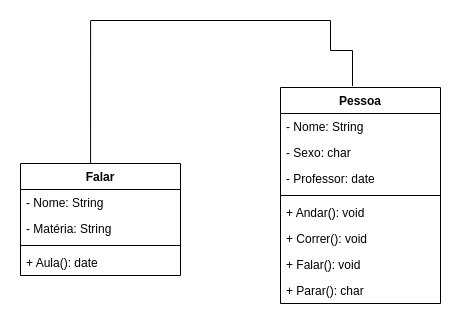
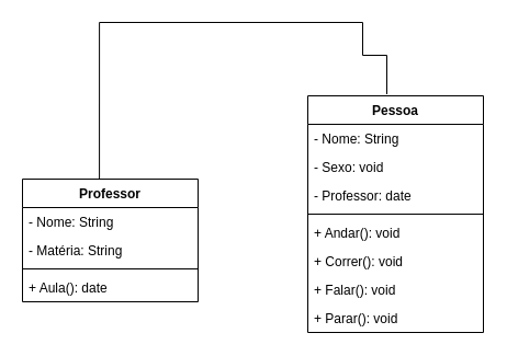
  <mxCell id="0" />
  <mxCell id="1" parent="0" />
- <mxCell id="2" value="Falar" style="swimlane;fontStyle=1;align=center;verticalAlign=top;childLayout=stackLayout;horizontal=1;startSize=26;horizontalStack=0;resizeParent=1;resizeParentMax=0;resizeLast=0;collapsible=1;marginBottom=0;" vertex="1" parent="1"><mxGeometry x="20" y="163" width="160" height="112" as="geometry" /></mxCell>
+ <mxCell id="2" value="Professor" style="swimlane;fontStyle=1;align=center;verticalAlign=top;childLayout=stackLayout;horizontal=1;startSize=26;horizontalStack=0;resizeParent=1;resizeParentMax=0;resizeLast=0;collapsible=1;marginBottom=0;" vertex="1" parent="1"><mxGeometry x="20" y="163" width="160" height="112" as="geometry" /></mxCell>
  <mxCell id="3" value="- Nome: String" style="text;strokeColor=none;fillColor=none;align=left;verticalAlign=top;spacingLeft=4;spacingRight=4;overflow=hidden;rotatable=0;points=[[0,0.5],[1,0.5]];portConstraint=eastwest;" vertex="1" parent="2"><mxGeometry y="26" width="160" height="26" as="geometry" /></mxCell>
  <mxCell id="4" value="- Matéria: String" style="text;strokeColor=none;fillColor=none;align=left;verticalAlign=top;spacingLeft=4;spacingRight=4;overflow=hidden;rotatable=0;points=[[0,0.5],[1,0.5]];portConstraint=eastwest;" vertex="1" parent="2"><mxGeometry y="52" width="160" height="26" as="geometry" /></mxCell>
  <mxCell id="5" value="" style="line;strokeWidth=1;fillColor=none;align=left;verticalAlign=middle;spacingTop=-1;spacingLeft=3;spacingRight=3;rotatable=0;labelPosition=right;points=[];portConstraint=eastwest;strokeColor=inherit;" vertex="1" parent="2"><mxGeometry y="78" width="160" height="8" as="geometry" /></mxCell>
  <mxCell id="6" value="+ Aula(): date" style="text;strokeColor=none;fillColor=none;align=left;verticalAlign=top;spacingLeft=4;spacingRight=4;overflow=hidden;rotatable=0;points=[[0,0.5],[1,0.5]];portConstraint=eastwest;" vertex="1" parent="2"><mxGeometry y="86" width="160" height="26" as="geometry" /></mxCell>
  <mxCell id="7" style="edgeStyle=orthogonalEdgeStyle;rounded=0;orthogonalLoop=1;jettySize=auto;html=1;exitX=0.45;exitY=-0.007;exitDx=0;exitDy=0;exitPerimeter=0;entryX=0.438;entryY=0;entryDx=0;entryDy=0;entryPerimeter=0;endArrow=none;" edge="1" parent="1" source="8" target="2"><mxGeometry relative="1" as="geometry"><mxPoint x="90" y="80" as="targetPoint" /><mxPoint x="320" y="60" as="sourcePoint" /><Array as="points"><mxPoint x="352" y="50" /><mxPoint x="330" y="50" /><mxPoint x="330" y="20" /><mxPoint x="90" y="20" /></Array></mxGeometry></mxCell>
  <mxCell id="8" value="Pessoa" style="swimlane;fontStyle=1;align=center;verticalAlign=top;childLayout=stackLayout;horizontal=1;startSize=26;horizontalStack=0;resizeParent=1;resizeParentMax=0;resizeLast=0;collapsible=1;marginBottom=0;" vertex="1" parent="1"><mxGeometry x="280" y="87" width="160" height="216" as="geometry" /></mxCell>
  <mxCell id="9" value="- Nome: String" style="text;strokeColor=none;fillColor=none;align=left;verticalAlign=top;spacingLeft=4;spacingRight=4;overflow=hidden;rotatable=0;points=[[0,0.5],[1,0.5]];portConstraint=eastwest;" vertex="1" parent="8"><mxGeometry y="26" width="160" height="26" as="geometry" /></mxCell>
- <mxCell id="10" value="- Sexo: char" style="text;strokeColor=none;fillColor=none;align=left;verticalAlign=top;spacingLeft=4;spacingRight=4;overflow=hidden;rotatable=0;points=[[0,0.5],[1,0.5]];portConstraint=eastwest;" vertex="1" parent="8"><mxGeometry y="52" width="160" height="26" as="geometry" /></mxCell>
+ <mxCell id="10" value="- Sexo: void" style="text;strokeColor=none;fillColor=none;align=left;verticalAlign=top;spacingLeft=4;spacingRight=4;overflow=hidden;rotatable=0;points=[[0,0.5],[1,0.5]];portConstraint=eastwest;" vertex="1" parent="8"><mxGeometry y="52" width="160" height="26" as="geometry" /></mxCell>
  <mxCell id="11" value="- Professor: date" style="text;strokeColor=none;fillColor=none;align=left;verticalAlign=top;spacingLeft=4;spacingRight=4;overflow=hidden;rotatable=0;points=[[0,0.5],[1,0.5]];portConstraint=eastwest;" vertex="1" parent="8"><mxGeometry y="78" width="160" height="26" as="geometry" /></mxCell>
  <mxCell id="12" value="" style="line;strokeWidth=1;fillColor=none;align=left;verticalAlign=middle;spacingTop=-1;spacingLeft=3;spacingRight=3;rotatable=0;labelPosition=right;points=[];portConstraint=eastwest;strokeColor=inherit;" vertex="1" parent="8"><mxGeometry y="104" width="160" height="8" as="geometry" /></mxCell>
  <mxCell id="13" value="+ Andar(): void" style="text;strokeColor=none;fillColor=none;align=left;verticalAlign=top;spacingLeft=4;spacingRight=4;overflow=hidden;rotatable=0;points=[[0,0.5],[1,0.5]];portConstraint=eastwest;" vertex="1" parent="8"><mxGeometry y="112" width="160" height="26" as="geometry" /></mxCell>
  <mxCell id="14" value="+ Correr(): void" style="text;strokeColor=none;fillColor=none;align=left;verticalAlign=top;spacingLeft=4;spacingRight=4;overflow=hidden;rotatable=0;points=[[0,0.5],[1,0.5]];portConstraint=eastwest;" vertex="1" parent="8"><mxGeometry y="138" width="160" height="26" as="geometry" /></mxCell>
  <mxCell id="15" value="+ Falar(): void" style="text;strokeColor=none;fillColor=none;align=left;verticalAlign=top;spacingLeft=4;spacingRight=4;overflow=hidden;rotatable=0;points=[[0,0.5],[1,0.5]];portConstraint=eastwest;" vertex="1" parent="8"><mxGeometry y="164" width="160" height="26" as="geometry" /></mxCell>
- <mxCell id="16" value="+ Parar(): char" style="text;strokeColor=none;fillColor=none;align=left;verticalAlign=top;spacingLeft=4;spacingRight=4;overflow=hidden;rotatable=0;points=[[0,0.5],[1,0.5]];portConstraint=eastwest;" vertex="1" parent="8"><mxGeometry y="190" width="160" height="26" as="geometry" /></mxCell>
+ <mxCell id="16" value="+ Parar(): void" style="text;strokeColor=none;fillColor=none;align=left;verticalAlign=top;spacingLeft=4;spacingRight=4;overflow=hidden;rotatable=0;points=[[0,0.5],[1,0.5]];portConstraint=eastwest;" vertex="1" parent="8"><mxGeometry y="190" width="160" height="26" as="geometry" /></mxCell>
